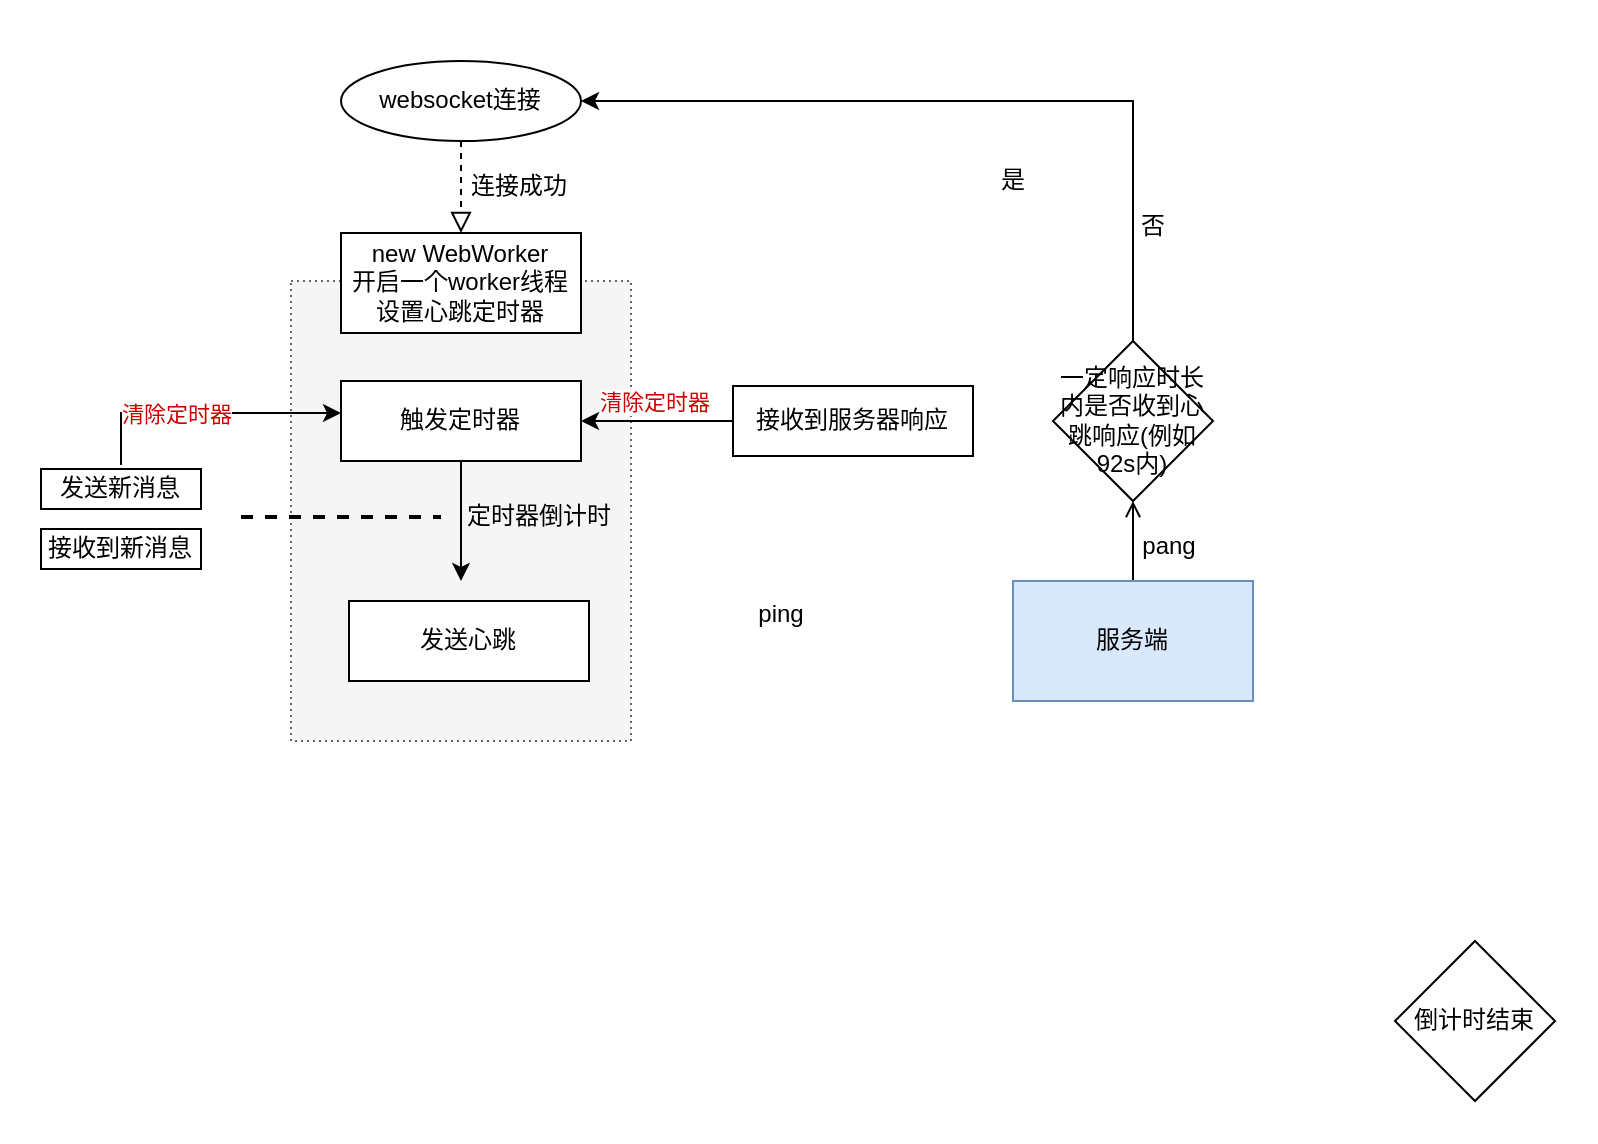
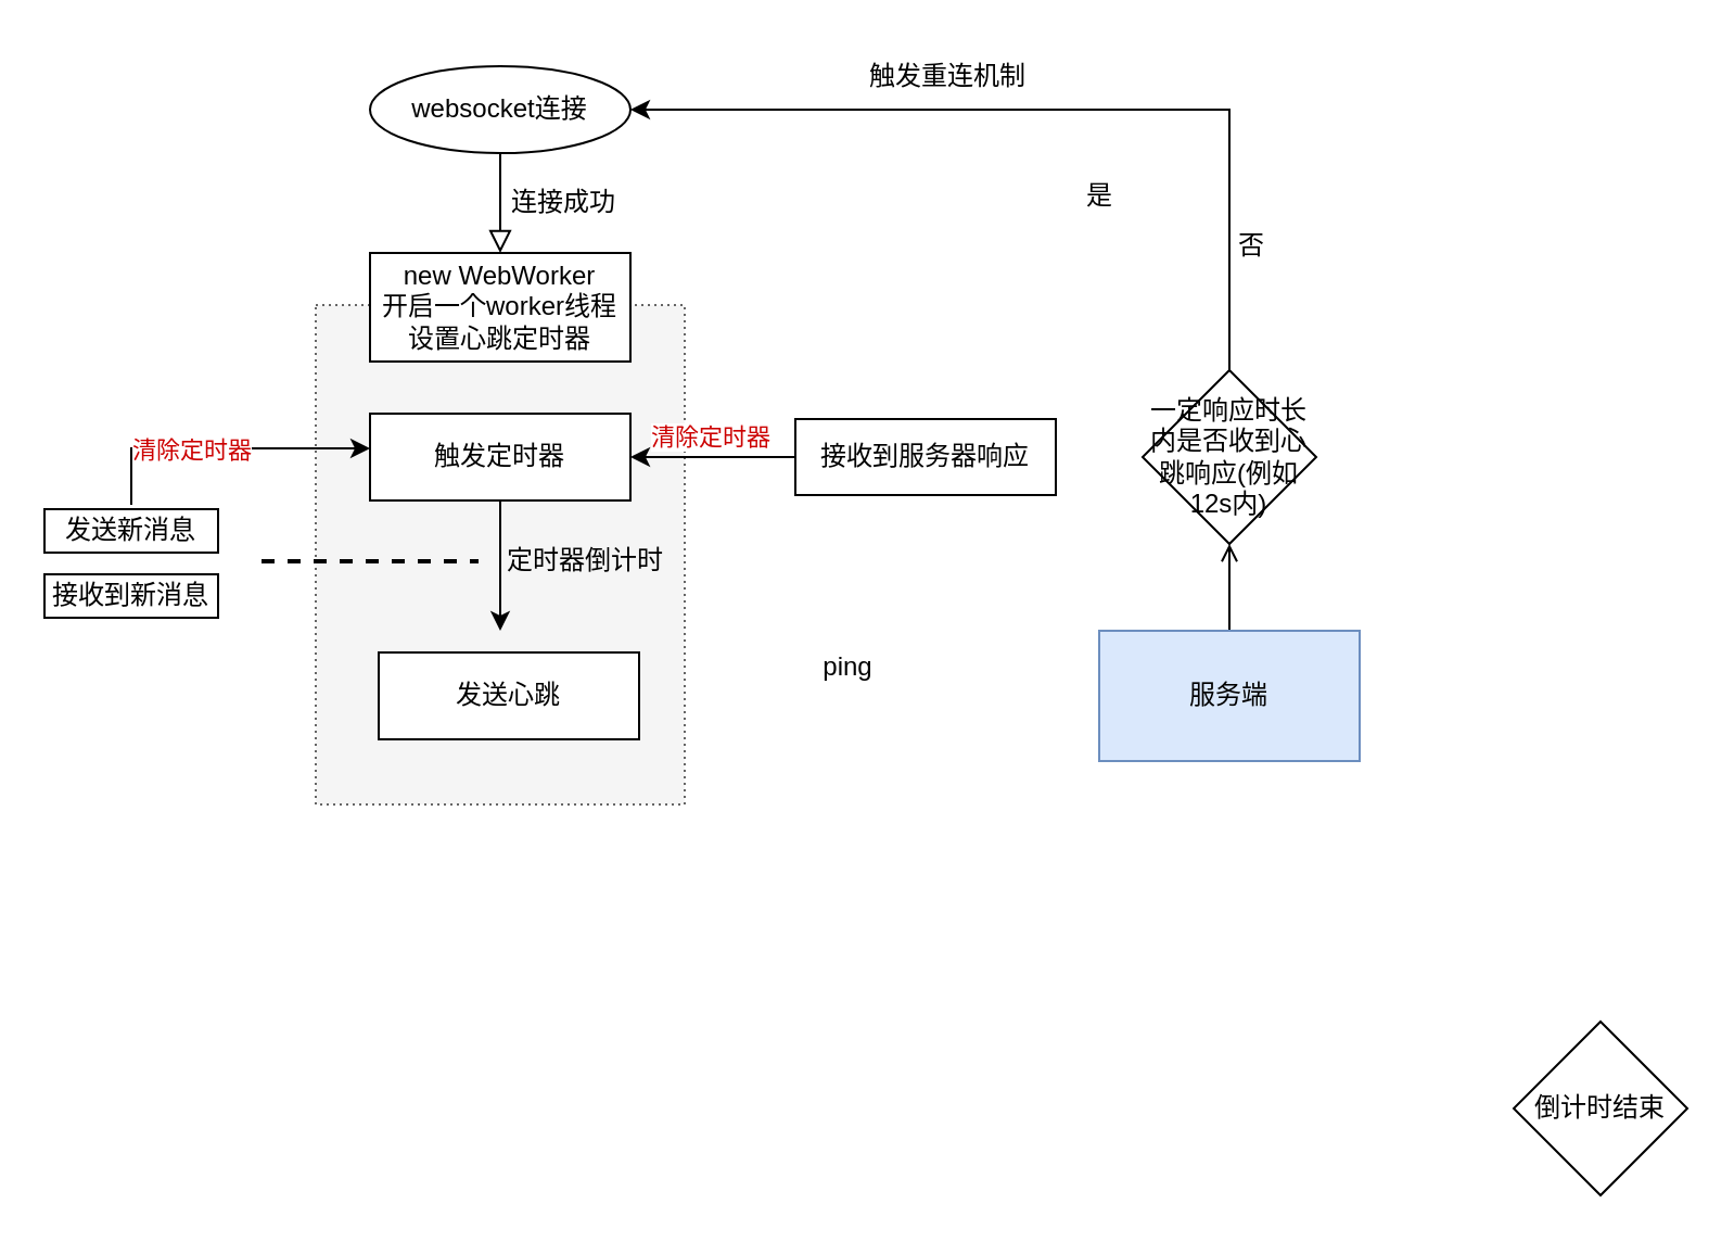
  <mxCell id="0" />
  <mxCell id="1" parent="0" />
  <mxCell id="2" value="" style="whiteSpace=wrap;html=1;dashed=1;fillColor=#f5f5f5;fontColor=#333333;strokeColor=#666666;dashPattern=1 2;" vertex="1" parent="1"><mxGeometry x="145" y="140" width="170" height="230" as="geometry" /></mxCell>
- <mxCell id="3" value="" style="rounded=0;html=1;jettySize=auto;orthogonalLoop=1;fontSize=11;endArrow=block;endFill=0;endSize=8;strokeWidth=1;shadow=0;labelBackgroundColor=none;edgeStyle=orthogonalEdgeStyle;entryX=0.5;entryY=0;entryDx=0;entryDy=0;dashed=1;" parent="1" source="4" target="6" edge="1"><mxGeometry relative="1" as="geometry"><mxPoint x="230" y="120" as="targetPoint" /></mxGeometry></mxCell>
+ <mxCell id="3" value="" style="rounded=0;html=1;jettySize=auto;orthogonalLoop=1;fontSize=11;endArrow=block;endFill=0;endSize=8;strokeWidth=1;shadow=0;labelBackgroundColor=none;edgeStyle=orthogonalEdgeStyle;entryX=0.5;entryY=0;entryDx=0;entryDy=0;" parent="1" source="4" target="6" edge="1"><mxGeometry relative="1" as="geometry"><mxPoint x="230" y="120" as="targetPoint" /></mxGeometry></mxCell>
  <mxCell id="4" value="websocket连接" style="ellipse;whiteSpace=wrap;html=1;fontSize=12;glass=0;strokeWidth=1;shadow=0;" parent="1" vertex="1"><mxGeometry x="170" y="30" width="120" height="40" as="geometry" /></mxCell>
  <mxCell id="5" value="连接成功" style="text;html=1;align=center;verticalAlign=middle;resizable=0;points=[];autosize=1;strokeColor=none;fillColor=none;" vertex="1" parent="1"><mxGeometry x="224" y="78" width="70" height="30" as="geometry" /></mxCell>
  <mxCell id="6" value="new WebWorker&lt;br&gt;开启一个worker线程&lt;br&gt;设置心跳定时器" style="rounded=0;whiteSpace=wrap;html=1;" vertex="1" parent="1"><mxGeometry x="170" y="116" width="120" height="50" as="geometry" /></mxCell>
  <mxCell id="7" value="" style="edgeStyle=orthogonalEdgeStyle;rounded=0;orthogonalLoop=1;jettySize=auto;html=1;exitX=0.5;exitY=1;exitDx=0;exitDy=0;" edge="1" parent="1" source="12"><mxGeometry relative="1" as="geometry"><mxPoint x="230" y="240" as="sourcePoint" /><mxPoint x="230" y="290" as="targetPoint" /></mxGeometry></mxCell>
  <mxCell id="8" value="发送心跳" style="rounded=0;whiteSpace=wrap;html=1;" vertex="1" parent="1"><mxGeometry x="174" y="300" width="120" height="40" as="geometry" /></mxCell>
  <mxCell id="9" value="" style="edgeStyle=orthogonalEdgeStyle;rounded=0;orthogonalLoop=1;jettySize=auto;html=1;endArrow=open;" edge="1" parent="1" source="10" target="24"><mxGeometry relative="1" as="geometry" /></mxCell>
  <mxCell id="10" value="服务端" style="whiteSpace=wrap;html=1;rounded=0;fillColor=#dae8fc;strokeColor=#6c8ebf;" vertex="1" parent="1"><mxGeometry x="506" y="290" width="120" height="60" as="geometry" /></mxCell>
  <mxCell id="11" value="定时器倒计时" style="text;html=1;align=center;verticalAlign=middle;resizable=0;points=[];autosize=1;strokeColor=none;fillColor=none;" vertex="1" parent="1"><mxGeometry x="219" y="243" width="100" height="30" as="geometry" /></mxCell>
  <mxCell id="12" value="触发定时器" style="rounded=0;whiteSpace=wrap;html=1;" vertex="1" parent="1"><mxGeometry x="170" y="190" width="120" height="40" as="geometry" /></mxCell>
  <mxCell id="13" value="倒计时结束" style="rhombus;whiteSpace=wrap;html=1;rounded=0;" vertex="1" parent="1"><mxGeometry x="697" y="470" width="80" height="80" as="geometry" /></mxCell>
  <mxCell id="14" value="" style="group" vertex="1" connectable="0" parent="1"><mxGeometry x="60" y="236" width="90" height="50" as="geometry" /></mxCell>
  <mxCell id="15" value="发送新消息" style="rounded=0;whiteSpace=wrap;html=1;" vertex="1" parent="14"><mxGeometry x="-40" y="-2" width="80" height="20" as="geometry" /></mxCell>
  <mxCell id="16" value="接收到新消息" style="rounded=0;whiteSpace=wrap;html=1;" vertex="1" parent="14"><mxGeometry x="-40" y="28" width="80" height="20" as="geometry" /></mxCell>
  <mxCell id="17" value="" style="line;strokeWidth=2;html=1;perimeter=backbonePerimeter;points=[];outlineConnect=0;dashed=1;" vertex="1" parent="1"><mxGeometry x="120" y="253" width="100" height="10" as="geometry" /></mxCell>
  <mxCell id="18" value="" style="edgeStyle=orthogonalEdgeStyle;rounded=0;orthogonalLoop=1;jettySize=auto;html=1;entryX=0;entryY=0.5;entryDx=0;entryDy=0;" edge="1" parent="1"><mxGeometry relative="1" as="geometry"><mxPoint x="60" y="232" as="sourcePoint" /><mxPoint x="170" y="206" as="targetPoint" /><Array as="points"><mxPoint x="60" y="232" /><mxPoint x="60" y="206" /></Array></mxGeometry></mxCell>
  <mxCell id="19" value="清除定时器" style="edgeLabel;html=1;align=center;verticalAlign=middle;resizable=0;points=[];fontColor=#CC0000;" vertex="1" connectable="0" parent="18"><mxGeometry x="-0.281" y="-1" relative="1" as="geometry"><mxPoint x="4" y="-1" as="offset" /></mxGeometry></mxCell>
  <mxCell id="20" value="" style="edgeStyle=orthogonalEdgeStyle;rounded=0;orthogonalLoop=1;jettySize=auto;html=1;" edge="1" parent="1" source="21" target="12"><mxGeometry relative="1" as="geometry" /></mxCell>
  <mxCell id="21" value="接收到服务器响应" style="whiteSpace=wrap;html=1;rounded=0;" vertex="1" parent="1"><mxGeometry x="366" y="192.5" width="120" height="35" as="geometry" /></mxCell>
  <mxCell id="22" value="清除定时器" style="edgeLabel;html=1;align=center;verticalAlign=middle;resizable=0;points=[];fontColor=#CC0000;" vertex="1" connectable="0" parent="1"><mxGeometry x="326" y="200.004" as="geometry" /></mxCell>
  <mxCell id="23" style="edgeStyle=orthogonalEdgeStyle;rounded=0;orthogonalLoop=1;jettySize=auto;html=1;entryX=1;entryY=0.5;entryDx=0;entryDy=0;" edge="1" parent="1" source="24" target="4"><mxGeometry relative="1" as="geometry"><Array as="points"><mxPoint x="566" y="50" /></Array></mxGeometry></mxCell>
- <mxCell id="24" value="一定响应时长内是否收到心跳响应(例如92s内)" style="rhombus;whiteSpace=wrap;html=1;rounded=0;" vertex="1" parent="1"><mxGeometry x="526" y="170" width="80" height="80" as="geometry" /></mxCell>
+ <mxCell id="24" value="一定响应时长内是否收到心跳响应(例如12s内)" style="rhombus;whiteSpace=wrap;html=1;rounded=0;" vertex="1" parent="1"><mxGeometry x="526" y="170" width="80" height="80" as="geometry" /></mxCell>
  <mxCell id="25" value="是" style="text;html=1;align=center;verticalAlign=middle;resizable=0;points=[];autosize=1;strokeColor=none;fillColor=none;" vertex="1" parent="1"><mxGeometry x="486" y="75" width="40" height="30" as="geometry" /></mxCell>
+ <mxCell id="26" value="触发重连机制" style="text;html=1;align=center;verticalAlign=middle;resizable=0;points=[];autosize=1;strokeColor=none;fillColor=none;" vertex="1" parent="1"><mxGeometry x="386" y="20" width="100" height="30" as="geometry" /></mxCell>
  <mxCell id="27" value="否" style="text;html=1;align=center;verticalAlign=middle;resizable=0;points=[];autosize=1;strokeColor=none;fillColor=none;" vertex="1" parent="1"><mxGeometry x="556" y="98" width="40" height="30" as="geometry" /></mxCell>
  <mxCell id="28" value="ping" style="text;html=1;align=center;verticalAlign=middle;resizable=0;points=[];autosize=1;strokeColor=none;fillColor=none;" vertex="1" parent="1"><mxGeometry x="365" y="292" width="50" height="30" as="geometry" /></mxCell>
- <mxCell id="29" value="pang" style="text;html=1;align=center;verticalAlign=middle;resizable=0;points=[];autosize=1;strokeColor=none;fillColor=none;" vertex="1" parent="1"><mxGeometry x="559" y="258" width="50" height="30" as="geometry" /></mxCell>
